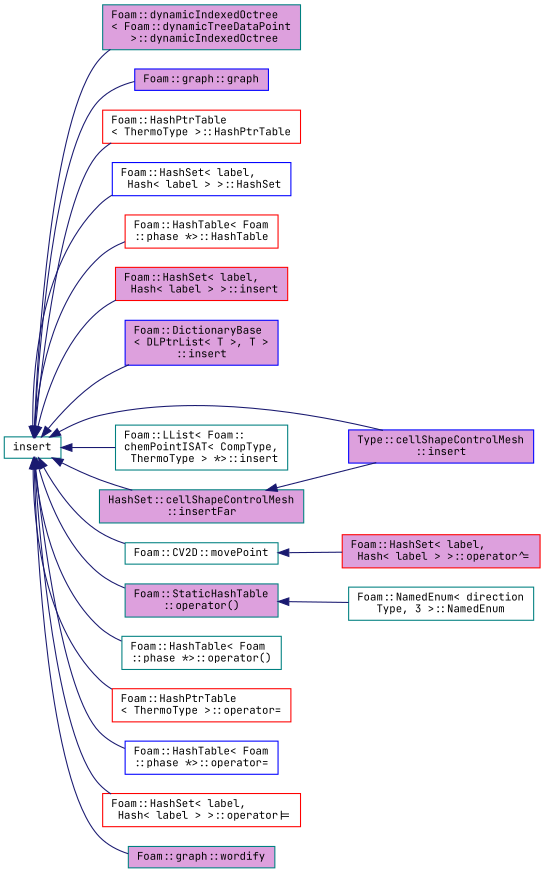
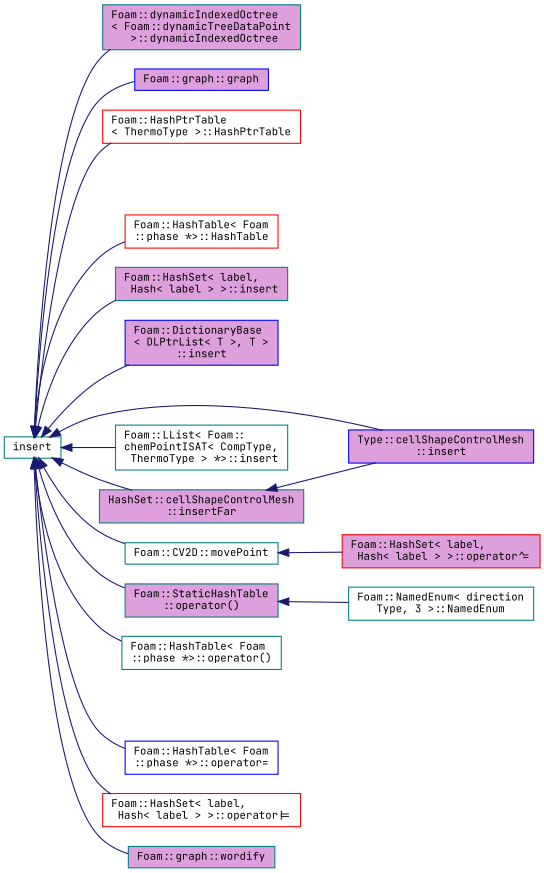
  digraph {
    fontname="JetBrains Mono"
    rankdir=LR
    node [color=teal fillcolor=white fontname="JetBrains Mono" fontsize=10 shape=record style=filled]
    edge [color=midnightblue dir=back fontname="JetBrains Mono" fontsize=10 labelfontname=Helvetica labelfontsize=10 style=solid]
    n1 [fontcolor=black height=0.2 label=insert width=0.4]
    n2 [fillcolor=plum height=0.2 label="Foam::dynamicIndexedOctree\l\< Foam::dynamicTreeDataPoint\l \>::dynamicIndexedOctree" width=0.4]
    n3 [color=blue fillcolor=plum height=0.2 label="Foam::graph::graph" width=0.4]
    n4 [color=red height=0.2 label="Foam::HashPtrTable\l\< ThermoType \>::HashPtrTable" width=0.4]
-   n5 [color=blue height=0.2 label="Foam::HashSet\< label,\l Hash\< label \> \>::HashSet" width=0.4]
    n6 [color=red height=0.2 label="Foam::HashTable\< Foam\l::phase *\>::HashTable" width=0.4]
-   n7 [color=red fillcolor=plum height=0.2 label="Foam::HashSet\< label,\l Hash\< label \> \>::insert" width=0.4]
+   n7 [fillcolor=plum height=0.2 label="Foam::HashSet\< label,\l Hash\< label \> \>::insert" width=0.4]
    n8 [color=blue fillcolor=plum height=0.2 label="Foam::DictionaryBase\l\< DLPtrList\< T \>, T \>\l::insert" width=0.4]
    n9 [color=blue fillcolor=plum height=0.2 label="Type::cellShapeControlMesh\l::insert" width=0.4]
    n10 [height=0.2 label="Foam::LList\< Foam::\lchemPointISAT\< CompType,\l ThermoType \> *\>::insert" width=0.4]
    n11 [fillcolor=plum height=0.2 label="HashSet::cellShapeControlMesh\l::insertFar" width=0.4]
    n12 [height=0.2 label="Foam::CV2D::movePoint" width=0.4]
    n13 [fillcolor=plum height=0.2 label="Foam::StaticHashTable\l::operator()" width=0.4]
    n14 [height=0.2 label="Foam::HashTable\< Foam\l::phase *\>::operator()" width=0.4]
-   n15 [color=red height=0.2 label="Foam::HashPtrTable\l\< ThermoType \>::operator=" width=0.4]
    n16 [color=blue height=0.2 label="Foam::HashTable\< Foam\l::phase *\>::operator=" width=0.4]
    n17 [color=red height=0.2 label="Foam::HashSet\< label,\l Hash\< label \> \>::operator\|=" width=0.4]
    n18 [fillcolor=plum height=0.2 label="Foam::graph::wordify" width=0.4]
    n19 [color=red fillcolor=plum height=0.2 label="Foam::HashSet\< label,\l Hash\< label \> \>::operator^=" width=0.4]
    n20 [height=0.2 label="Foam::NamedEnum\< direction\lType, 3 \>::NamedEnum" width=0.4]
    n1 -> n2
    n1 -> n3
    n1 -> n4
-   n1 -> n5
    n1 -> n6
    n1 -> n7
    n1 -> n8
    n1 -> n9
    n1 -> n10
    n1 -> n11
    n1 -> n12
    n1 -> n13
    n1 -> n14
-   n1 -> n15
    n1 -> n16
    n1 -> n17
    n1 -> n18
    n11 -> n9
    n12 -> n19
    n13 -> n20
  }
